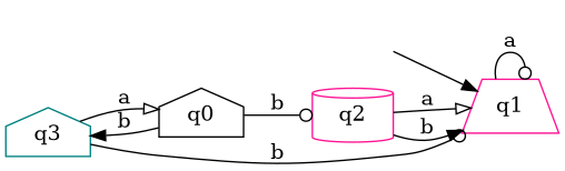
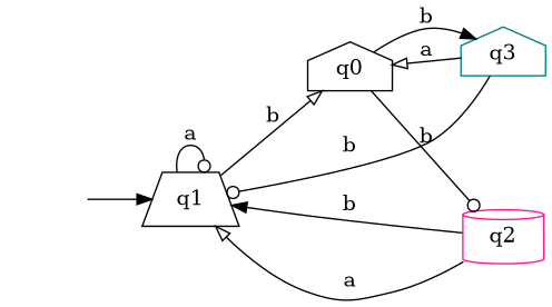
  digraph {
    rankdir=LR
    node [color=black shape=house]
    edge [arrowhead=normal weight=a]
    "" [shape=none]
-   q1 [color=deeppink shape=trapezium]
+   q1 [shape=trapezium]
    q0
    q3 [color=teal]
    q2 [color=deeppink shape=cylinder]
    "" -> q1 [weight=""]
    q1 -> q1 [arrowhead=odot label=a]
+   q1 -> q0 [arrowhead=onormal label=b weight=b]
    q0 -> q3 [label=b]
    q0 -> q2 [arrowhead=odot label=b weight=b]
    q3 -> q1 [arrowhead=odot label=b weight=b]
    q3 -> q0 [arrowhead=onormal label=a]
    q2 -> q1 [arrowhead=onormal label=a]
    q2 -> q1 [label=b weight=b]
  }
